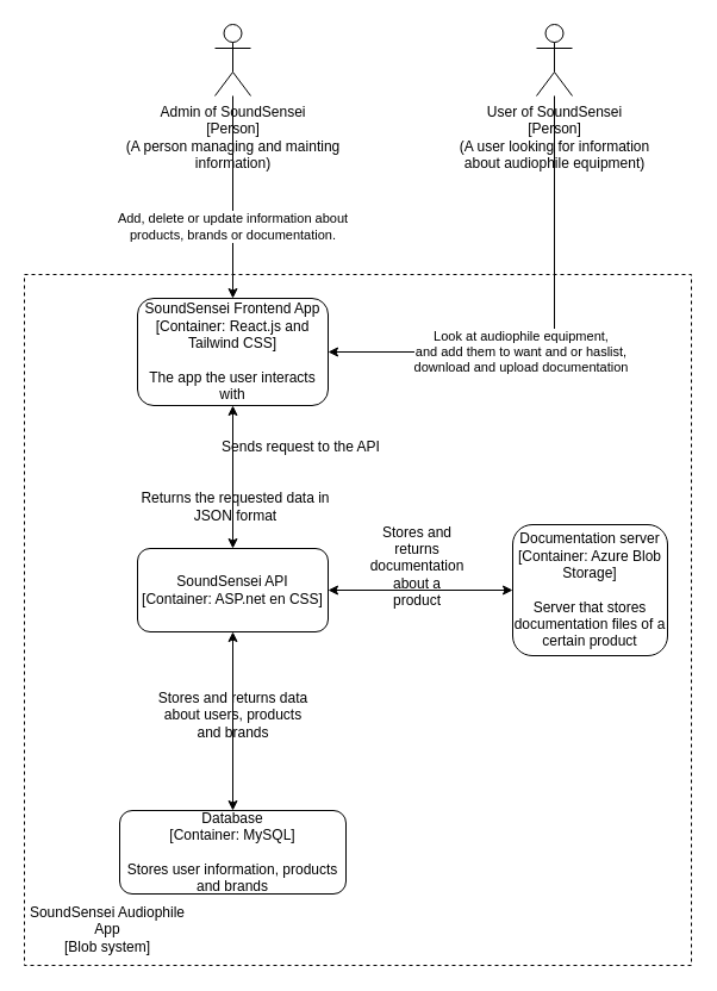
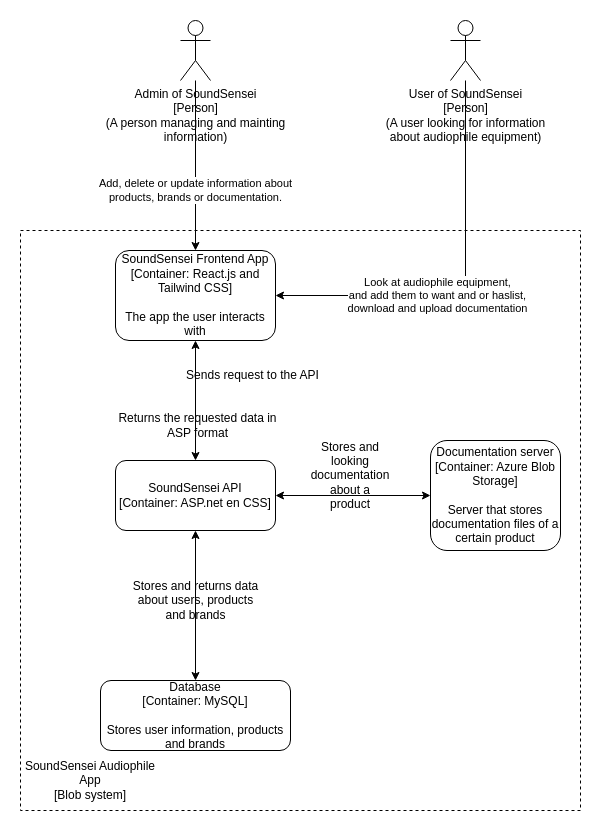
  <mxCell id="0" />
  <mxCell id="1" parent="0" />
  <mxCell id="2" value="" style="rounded=0;whiteSpace=wrap;html=1;dashed=1;fillColor=default;" parent="1" vertex="1"><mxGeometry x="20" y="230" width="560" height="580" as="geometry" /></mxCell>
  <mxCell id="3" value="Look at audiophile equipment, &lt;br&gt;and add them to want and or haslist,&lt;br&gt;download and upload documentation" style="edgeStyle=orthogonalEdgeStyle;rounded=0;orthogonalLoop=1;jettySize=auto;html=1;entryX=1;entryY=0.5;entryDx=0;entryDy=0;" parent="1" source="4" target="6" edge="1"><mxGeometry x="0.2" relative="1" as="geometry"><mxPoint as="offset" /><Array as="points"><mxPoint x="465" y="295" /></Array></mxGeometry></mxCell>
  <mxCell id="4" value="User of SoundSensei&lt;br&gt;[Person]&lt;br&gt;(A user looking for information &lt;br&gt;about audiophile equipment)" style="shape=umlActor;verticalLabelPosition=bottom;verticalAlign=top;html=1;outlineConnect=0;" parent="1" vertex="1"><mxGeometry x="450" y="20" width="30" height="60" as="geometry" /></mxCell>
  <mxCell id="5" style="edgeStyle=orthogonalEdgeStyle;rounded=0;orthogonalLoop=1;jettySize=auto;html=1;entryX=0.5;entryY=0;entryDx=0;entryDy=0;startArrow=classic;startFill=1;" parent="1" source="6" target="9" edge="1"><mxGeometry relative="1" as="geometry" /></mxCell>
  <mxCell id="6" value="SoundSensei Frontend App&lt;br&gt;[Container: React.js and Tailwind CSS]&lt;br&gt;&lt;br&gt;The app the user interacts with" style="rounded=1;whiteSpace=wrap;html=1;" parent="1" vertex="1"><mxGeometry x="115" y="250" width="160" height="90" as="geometry" /></mxCell>
  <mxCell id="7" style="edgeStyle=orthogonalEdgeStyle;rounded=0;orthogonalLoop=1;jettySize=auto;html=1;entryX=0.5;entryY=0;entryDx=0;entryDy=0;startArrow=classic;startFill=1;" parent="1" source="9" target="11" edge="1"><mxGeometry relative="1" as="geometry" /></mxCell>
  <mxCell id="8" style="edgeStyle=orthogonalEdgeStyle;rounded=0;orthogonalLoop=1;jettySize=auto;html=1;entryX=0;entryY=0.5;entryDx=0;entryDy=0;startArrow=classic;startFill=1;" parent="1" source="9" target="10" edge="1"><mxGeometry relative="1" as="geometry" /></mxCell>
  <mxCell id="9" value="SoundSensei API&lt;br&gt;[Container: ASP.net en CSS]" style="rounded=1;whiteSpace=wrap;html=1;" parent="1" vertex="1"><mxGeometry x="115" y="460" width="160" height="70" as="geometry" /></mxCell>
  <mxCell id="10" value="Documentation server&lt;br&gt;[Container: Azure Blob Storage]&lt;br&gt;&lt;br&gt;Server that stores documentation files of a certain product" style="rounded=1;whiteSpace=wrap;html=1;" parent="1" vertex="1"><mxGeometry x="430" y="440" width="130" height="110" as="geometry" /></mxCell>
  <mxCell id="11" value="Database&lt;br&gt;[Container: MySQL]&lt;br&gt;&lt;br&gt;Stores user information, products and brands" style="rounded=1;whiteSpace=wrap;html=1;" parent="1" vertex="1"><mxGeometry x="100" y="680" width="190" height="70" as="geometry" /></mxCell>
  <mxCell id="12" value="Sends request to the API" style="text;html=1;strokeColor=none;fillColor=none;align=center;verticalAlign=middle;whiteSpace=wrap;rounded=0;" parent="1" vertex="1"><mxGeometry x="170" y="360" width="165" height="30" as="geometry" /></mxCell>
- <mxCell id="13" value="Returns the requested data in JSON format" style="text;html=1;strokeColor=none;fillColor=none;align=center;verticalAlign=middle;whiteSpace=wrap;rounded=0;" parent="1" vertex="1"><mxGeometry x="115" y="410" width="165" height="30" as="geometry" /></mxCell>
- <mxCell id="14" value="Stores and returns documentation about a product" style="text;html=1;strokeColor=none;fillColor=none;align=center;verticalAlign=middle;whiteSpace=wrap;rounded=0;" parent="1" vertex="1"><mxGeometry x="320" y="460" width="60" height="30" as="geometry" /></mxCell>
+ <mxCell id="13" value="Returns the requested data in ASP format" style="text;html=1;strokeColor=none;fillColor=none;align=center;verticalAlign=middle;whiteSpace=wrap;rounded=0;" parent="1" vertex="1"><mxGeometry x="115" y="410" width="165" height="30" as="geometry" /></mxCell>
+ <mxCell id="14" value="Stores and looking documentation about a product" style="text;html=1;strokeColor=none;fillColor=none;align=center;verticalAlign=middle;whiteSpace=wrap;rounded=0;" parent="1" vertex="1"><mxGeometry x="320" y="460" width="60" height="30" as="geometry" /></mxCell>
  <mxCell id="15" value="Stores and returns data about users, products and brands" style="text;html=1;strokeColor=none;fillColor=none;align=center;verticalAlign=middle;whiteSpace=wrap;rounded=0;" parent="1" vertex="1"><mxGeometry x="127.5" y="580" width="135" height="40" as="geometry" /></mxCell>
  <mxCell id="16" value="SoundSensei Audiophile App&lt;br&gt;[Blob system]" style="text;html=1;strokeColor=none;fillColor=none;align=center;verticalAlign=middle;whiteSpace=wrap;rounded=0;" parent="1" vertex="1"><mxGeometry x="20" y="750" width="140" height="60" as="geometry" /></mxCell>
  <mxCell id="17" value="Add, delete or update information about &lt;br&gt;products, brands or documentation." style="edgeStyle=orthogonalEdgeStyle;rounded=0;orthogonalLoop=1;jettySize=auto;html=1;entryX=0.5;entryY=0;entryDx=0;entryDy=0;" edge="1" parent="1" source="18" target="6"><mxGeometry x="0.294" relative="1" as="geometry"><mxPoint as="offset" /></mxGeometry></mxCell>
  <mxCell id="18" value="Admin of SoundSensei&lt;br&gt;[Person]&lt;br&gt;(A person managing and mainting &lt;br&gt;information)" style="shape=umlActor;verticalLabelPosition=bottom;verticalAlign=top;html=1;outlineConnect=0;" vertex="1" parent="1"><mxGeometry x="180" y="20" width="30" height="60" as="geometry" /></mxCell>
